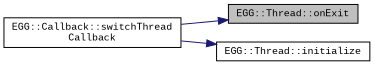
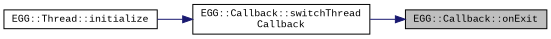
  digraph {
    fontname="Liberation Mono"
    rankdir=RL
    node [color=black fillcolor=white fontname="Liberation Mono" fontsize=10 shape=record style=filled]
    edge [color=midnightblue dir=back fontname="Liberation Mono" fontsize=10 labelfontname=FreeMono labelfontsize=10 style=solid]
-   n1 [fillcolor=grey75 fontcolor=black height=0.2 label="EGG::Thread::onExit" width=0.4]
+   n1 [fillcolor=grey75 fontcolor=black height=0.2 label="EGG::Callback::onExit" width=0.4]
    n2 [height=0.2 label="EGG::Callback::switchThread\lCallback" width=0.4]
    n3 [height=0.2 label="EGG::Thread::initialize" width=0.4]
    n1 -> n2
-   n3 -> n2
+   n2 -> n3
  }
